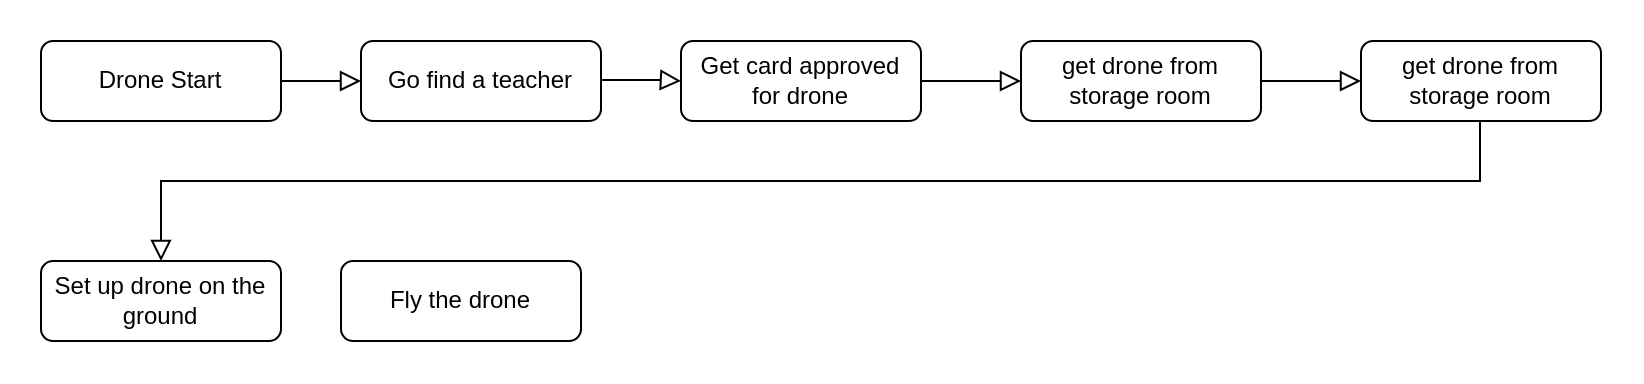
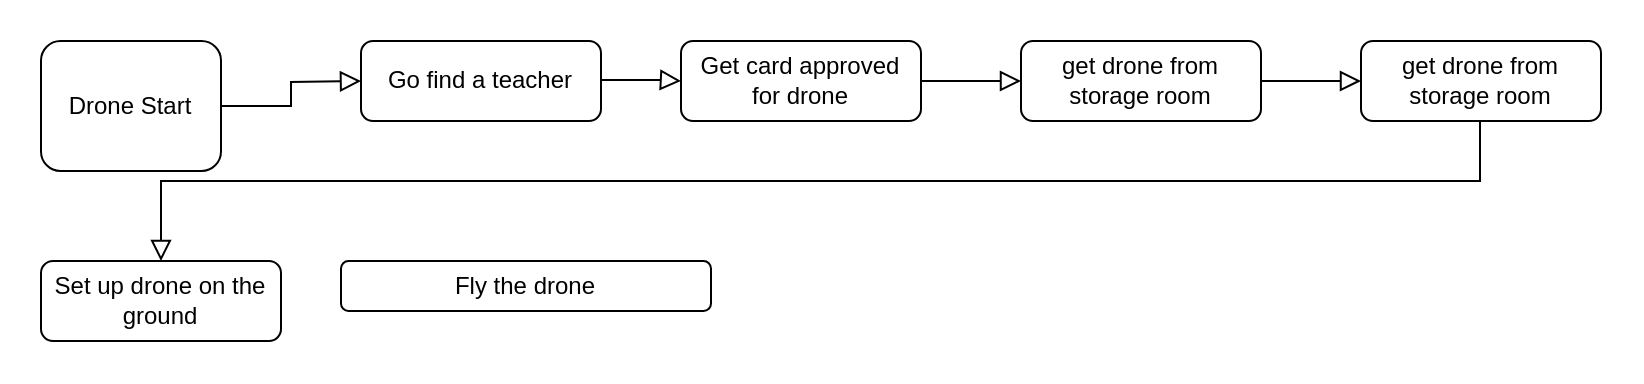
  <mxCell id="0" />
  <mxCell id="1" parent="0" />
  <mxCell id="2" value="" style="rounded=0;html=1;jettySize=auto;orthogonalLoop=1;fontSize=11;endArrow=block;endFill=0;endSize=8;strokeWidth=1;shadow=0;labelBackgroundColor=none;edgeStyle=orthogonalEdgeStyle;exitX=1;exitY=0.5;exitDx=0;exitDy=0;" parent="1" source="3" edge="1"><mxGeometry relative="1" as="geometry"><mxPoint x="180" y="40" as="targetPoint" /></mxGeometry></mxCell>
- <mxCell id="3" value="Drone Start" style="rounded=1;whiteSpace=wrap;html=1;fontSize=12;glass=0;strokeWidth=1;shadow=0;" parent="1" vertex="1"><mxGeometry x="20" y="20" width="120" height="40" as="geometry" /></mxCell>
+ <mxCell id="3" value="Drone Start" style="rounded=1;whiteSpace=wrap;html=1;fontSize=12;glass=0;strokeWidth=1;shadow=0;" parent="1" vertex="1"><mxGeometry x="20" y="20" width="90" height="65" as="geometry" /></mxCell>
  <mxCell id="4" value="Go find a teacher" style="rounded=1;whiteSpace=wrap;html=1;fontSize=12;glass=0;strokeWidth=1;shadow=0;" parent="1" vertex="1"><mxGeometry x="180" y="20" width="120" height="40" as="geometry" /></mxCell>
  <mxCell id="5" value="&lt;div&gt;Get card approved&lt;/div&gt;&lt;div&gt;for drone&lt;br&gt;&lt;/div&gt;" style="rounded=1;whiteSpace=wrap;html=1;fontSize=12;glass=0;strokeWidth=1;shadow=0;" vertex="1" parent="1"><mxGeometry x="340" y="20" width="120" height="40" as="geometry" /></mxCell>
  <mxCell id="6" value="" style="rounded=0;html=1;jettySize=auto;orthogonalLoop=1;fontSize=11;endArrow=block;endFill=0;endSize=8;strokeWidth=1;shadow=0;labelBackgroundColor=none;edgeStyle=orthogonalEdgeStyle;exitX=1;exitY=0.5;exitDx=0;exitDy=0;entryX=0;entryY=0.5;entryDx=0;entryDy=0;" edge="1" parent="1" source="5"><mxGeometry y="20" relative="1" as="geometry"><mxPoint as="offset" /><mxPoint x="310" y="50" as="sourcePoint" /><mxPoint x="510" y="40" as="targetPoint" /><Array as="points" /></mxGeometry></mxCell>
  <mxCell id="7" value="get drone from storage room" style="rounded=1;whiteSpace=wrap;html=1;fontSize=12;glass=0;strokeWidth=1;shadow=0;" vertex="1" parent="1"><mxGeometry x="510" y="20" width="120" height="40" as="geometry" /></mxCell>
  <mxCell id="8" value="" style="rounded=0;html=1;jettySize=auto;orthogonalLoop=1;fontSize=11;endArrow=block;endFill=0;endSize=8;strokeWidth=1;shadow=0;labelBackgroundColor=none;edgeStyle=orthogonalEdgeStyle;exitX=1;exitY=0.5;exitDx=0;exitDy=0;entryX=0;entryY=0.5;entryDx=0;entryDy=0;" edge="1" parent="1"><mxGeometry y="20" relative="1" as="geometry"><mxPoint as="offset" /><mxPoint x="630" y="40" as="sourcePoint" /><mxPoint x="680" y="40" as="targetPoint" /><Array as="points" /></mxGeometry></mxCell>
  <mxCell id="9" value="get drone from storage room" style="rounded=1;whiteSpace=wrap;html=1;fontSize=12;glass=0;strokeWidth=1;shadow=0;" vertex="1" parent="1"><mxGeometry x="680" y="20" width="120" height="40" as="geometry" /></mxCell>
  <mxCell id="10" value="" style="edgeStyle=orthogonalEdgeStyle;rounded=0;html=1;jettySize=auto;orthogonalLoop=1;fontSize=11;endArrow=block;endFill=0;endSize=8;strokeWidth=1;shadow=0;labelBackgroundColor=none;exitX=0.5;exitY=1;exitDx=0;exitDy=0;entryX=0.5;entryY=0;entryDx=0;entryDy=0;" edge="1" parent="1" target="11"><mxGeometry y="10" relative="1" as="geometry"><mxPoint as="offset" /><mxPoint x="739.5" y="60" as="sourcePoint" /><mxPoint x="70" y="100" as="targetPoint" /><Array as="points"><mxPoint x="740" y="90" /><mxPoint x="80" y="90" /></Array></mxGeometry></mxCell>
  <mxCell id="11" value="Set up drone on the ground" style="rounded=1;whiteSpace=wrap;html=1;fontSize=12;glass=0;strokeWidth=1;shadow=0;" vertex="1" parent="1"><mxGeometry x="20" y="130" width="120" height="40" as="geometry" /></mxCell>
- <mxCell id="12" value="Fly the drone" style="rounded=1;whiteSpace=wrap;html=1;fontSize=12;glass=0;strokeWidth=1;shadow=0;" vertex="1" parent="1"><mxGeometry x="170" y="130" width="120" height="40" as="geometry" /></mxCell>
+ <mxCell id="12" value="Fly the drone" style="rounded=1;whiteSpace=wrap;html=1;fontSize=12;glass=0;strokeWidth=1;shadow=0;" vertex="1" parent="1"><mxGeometry x="170" y="130" width="185" height="25" as="geometry" /></mxCell>
  <mxCell id="13" value="" style="rounded=0;html=1;jettySize=auto;orthogonalLoop=1;fontSize=11;endArrow=block;endFill=0;endSize=8;strokeWidth=1;shadow=0;labelBackgroundColor=none;edgeStyle=orthogonalEdgeStyle;exitX=1;exitY=0.5;exitDx=0;exitDy=0;" edge="1" parent="1"><mxGeometry relative="1" as="geometry"><mxPoint x="300" y="39.5" as="sourcePoint" /><mxPoint x="340" y="40" as="targetPoint" /><Array as="points"><mxPoint x="330" y="40" /><mxPoint x="330" y="40" /></Array></mxGeometry></mxCell>
